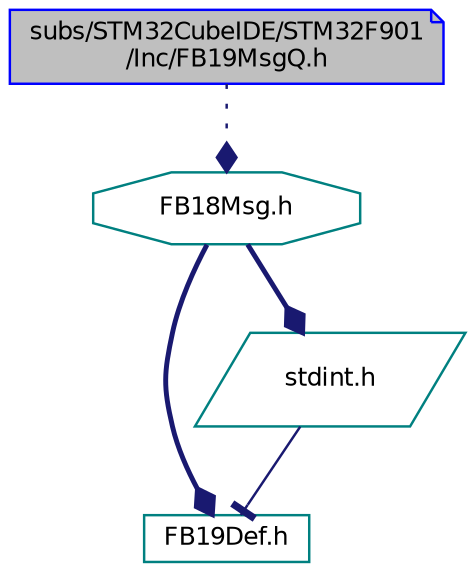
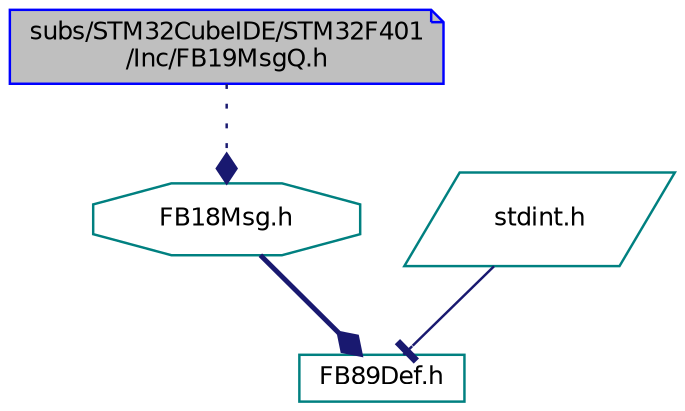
  digraph {
    node [color=teal fillcolor=white fontname=Helvetica fontsize=10 style=filled]
    edge [arrowhead=diamond color=midnightblue fontname=Helvetica fontsize=10 labelfontname=Helvetica labelfontsize=10 style=bold]
-   n1 [color=blue fillcolor=grey75 fontcolor=black height=0.2 label="subs/STM32CubeIDE/STM32F901\l/Inc/FB19MsgQ.h" shape=note width=0.4]
+   n1 [color=blue fillcolor=grey75 fontcolor=black height=0.2 label="subs/STM32CubeIDE/STM32F401\l/Inc/FB19MsgQ.h" shape=note width=0.4]
    n2 [height=0.2 label="FB18Msg.h" shape=octagon width=0.4]
-   n3 [height=0.2 label="FB19Def.h" shape=box width=0.4]
+   n3 [height=0.2 label="FB89Def.h" shape=box width=0.4]
    n4 [height=0.2 label="stdint.h" shape=parallelogram width=0.4]
    n1 -> n2 [style=dotted]
    n2 -> n3
-   n2 -> n4
    n4 -> n3 [arrowhead=tee style=solid]
  }
